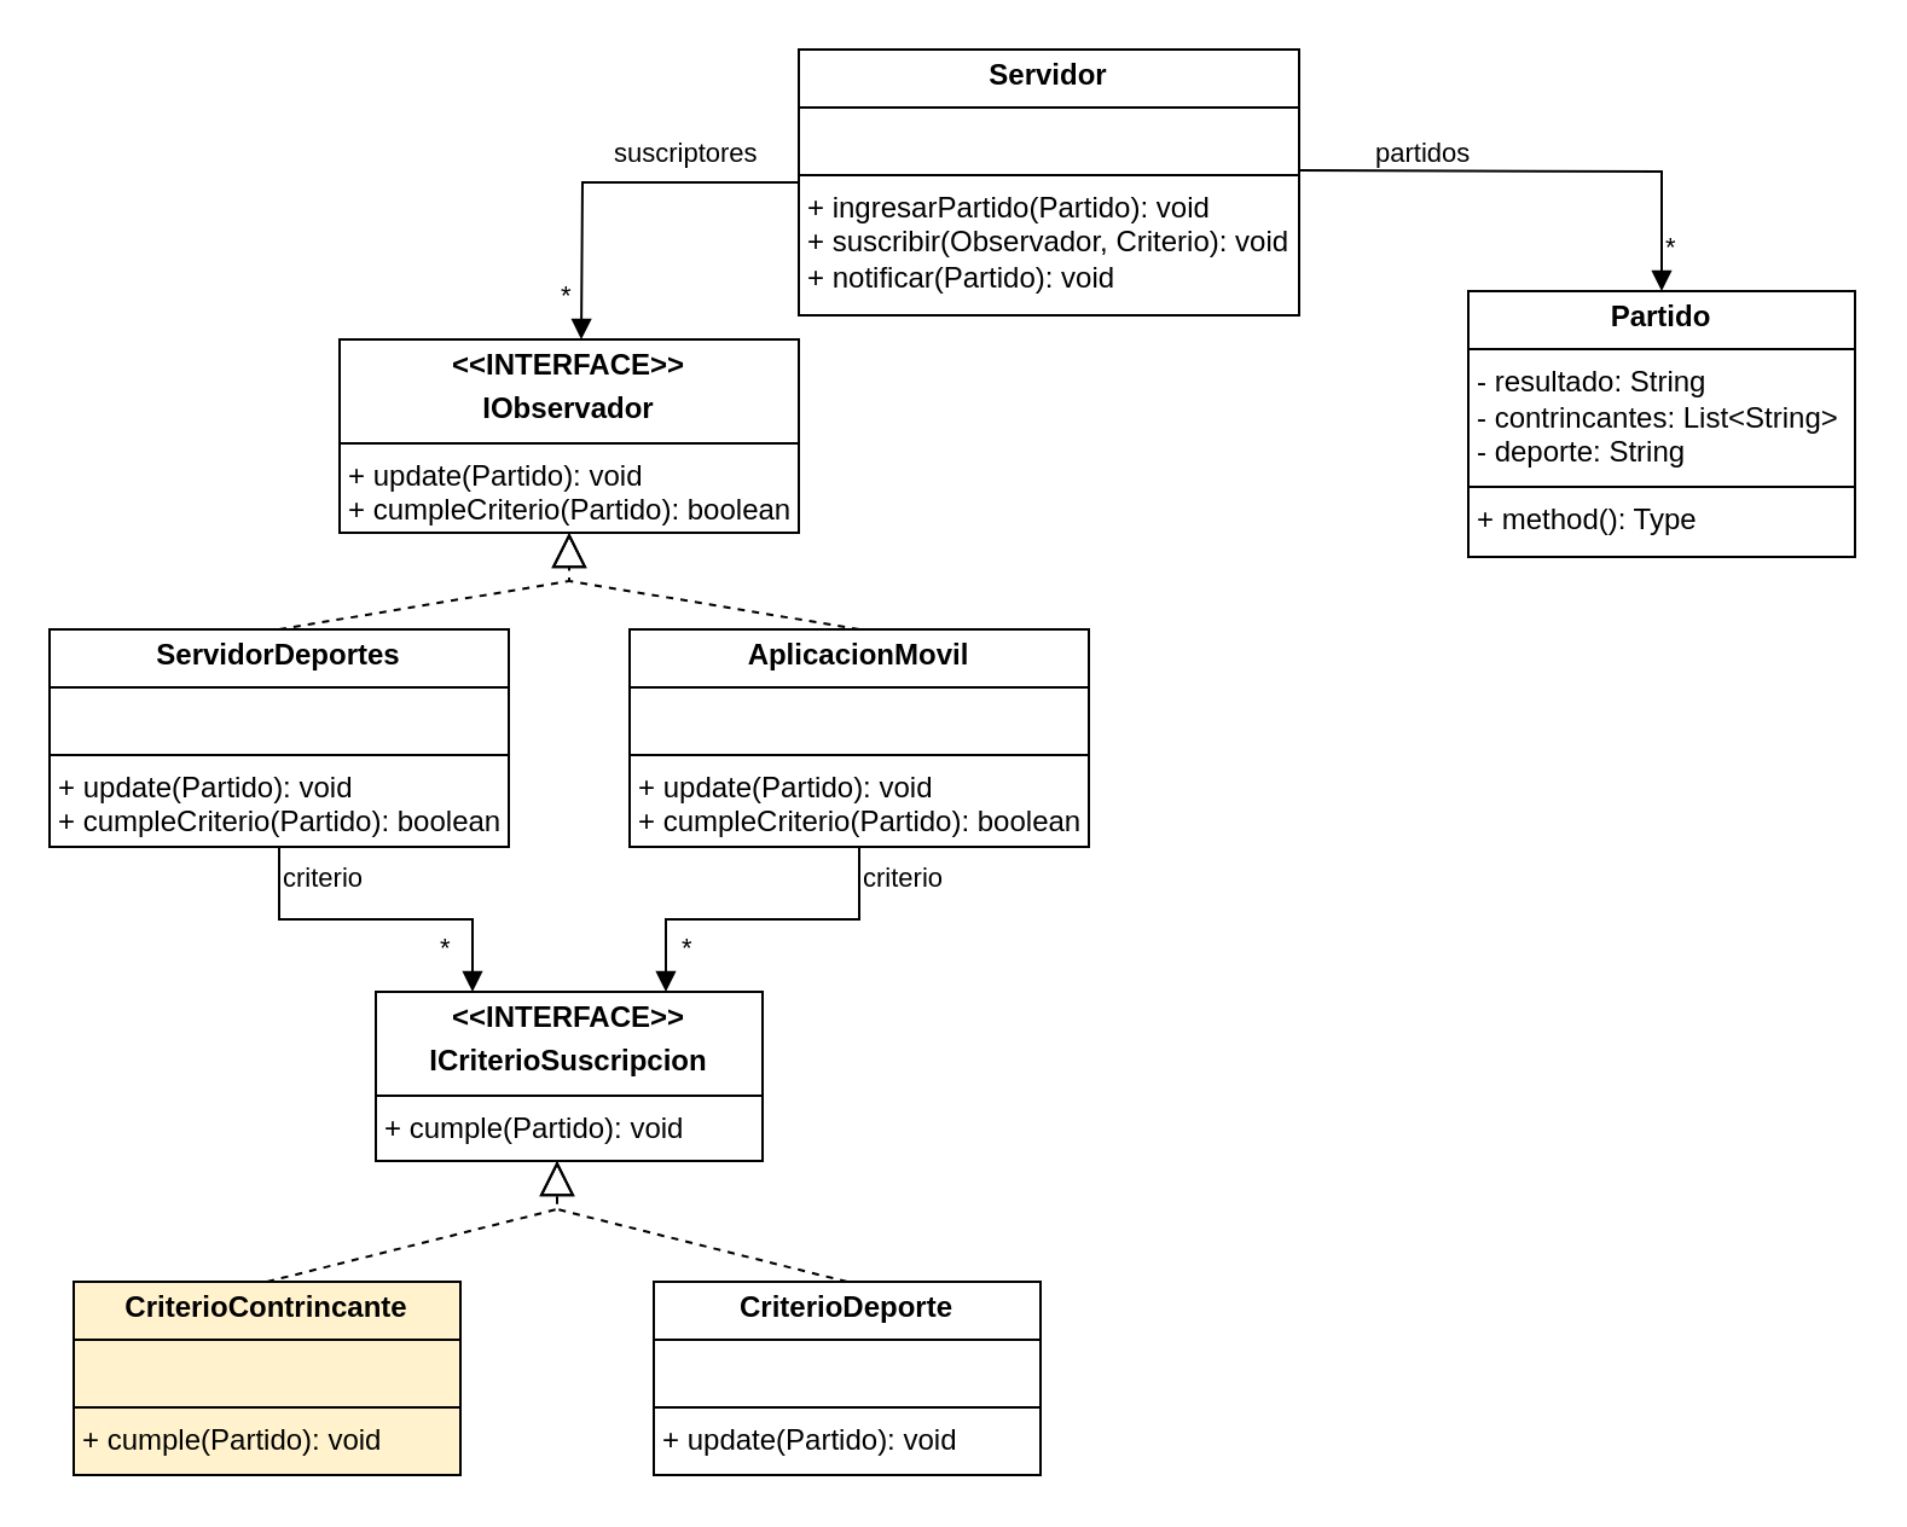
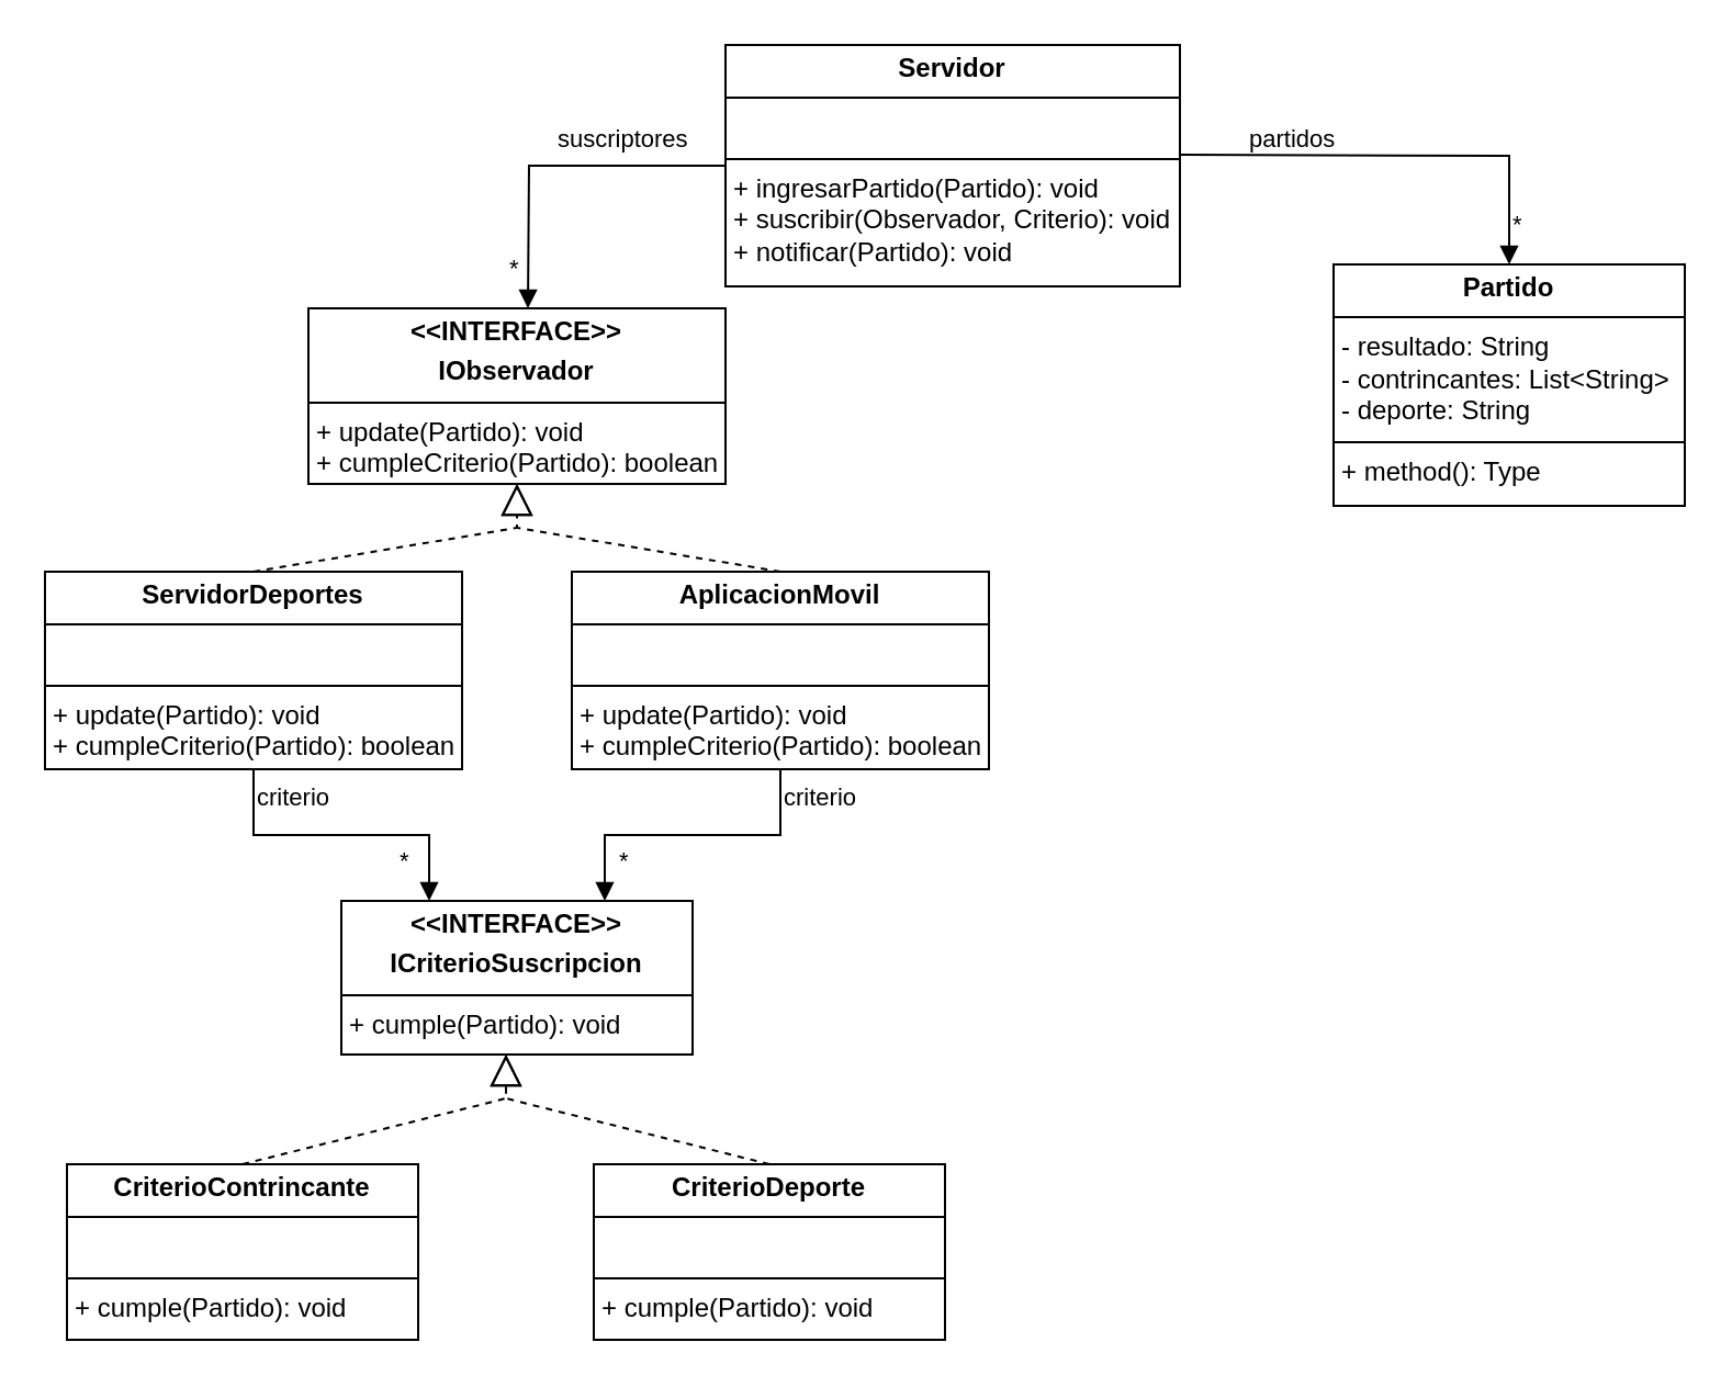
  <mxCell id="0" />
  <mxCell id="1" parent="0" />
  <mxCell id="2" value="&lt;p style=&quot;margin:0px;margin-top:4px;text-align:center;&quot;&gt;&lt;b&gt;Partido&lt;/b&gt;&lt;/p&gt;&lt;hr size=&quot;1&quot; style=&quot;border-style:solid;&quot;&gt;&lt;p style=&quot;margin:0px;margin-left:4px;&quot;&gt;- resultado: String&lt;/p&gt;&lt;p style=&quot;margin:0px;margin-left:4px;&quot;&gt;- contrincantes: List&amp;lt;String&amp;gt;&lt;/p&gt;&lt;p style=&quot;margin:0px;margin-left:4px;&quot;&gt;- deporte: String&lt;/p&gt;&lt;hr size=&quot;1&quot; style=&quot;border-style:solid;&quot;&gt;&lt;p style=&quot;margin:0px;margin-left:4px;&quot;&gt;+ method(): Type&lt;/p&gt;" style="verticalAlign=top;align=left;overflow=fill;html=1;whiteSpace=wrap;" parent="1" vertex="1"><mxGeometry x="607" y="120" width="160" height="110" as="geometry" /></mxCell>
  <mxCell id="3" value="&lt;p style=&quot;margin:0px;margin-top:4px;text-align:center;&quot;&gt;&lt;b style=&quot;background-color: transparent; color: light-dark(rgb(0, 0, 0), rgb(255, 255, 255));&quot;&gt;Servidor&lt;/b&gt;&lt;/p&gt;&lt;hr size=&quot;1&quot; style=&quot;border-style:solid;&quot;&gt;&lt;p style=&quot;margin:0px;margin-left:4px;&quot;&gt;&lt;br&gt;&lt;/p&gt;&lt;hr size=&quot;1&quot; style=&quot;border-style:solid;&quot;&gt;&lt;p style=&quot;margin:0px;margin-left:4px;&quot;&gt;+ ingresarPartido(Partido): void&lt;/p&gt;&lt;p style=&quot;margin:0px;margin-left:4px;&quot;&gt;+ suscribir(Observador, Criterio): void&lt;/p&gt;&lt;p style=&quot;margin:0px;margin-left:4px;&quot;&gt;+ notificar(Partido): void&lt;/p&gt;" style="verticalAlign=top;align=left;overflow=fill;html=1;whiteSpace=wrap;" parent="1" vertex="1"><mxGeometry x="330" y="20" width="207" height="110" as="geometry" /></mxCell>
  <mxCell id="4" value="partidos" style="endArrow=block;endFill=1;html=1;edgeStyle=orthogonalEdgeStyle;align=left;verticalAlign=top;rounded=0;entryX=0.5;entryY=0;entryDx=0;entryDy=0;" parent="1" target="2" edge="1"><mxGeometry x="-0.7" y="20" relative="1" as="geometry"><mxPoint x="537" y="70" as="sourcePoint" /><mxPoint x="697" y="70" as="targetPoint" /><mxPoint as="offset" /></mxGeometry></mxCell>
  <mxCell id="5" value="*" style="edgeLabel;resizable=0;html=1;align=left;verticalAlign=bottom;" parent="4" connectable="0" vertex="1"><mxGeometry x="-1" relative="1" as="geometry"><mxPoint x="150" y="40" as="offset" /></mxGeometry></mxCell>
  <mxCell id="6" value="suscriptores" style="endArrow=block;endFill=1;html=1;edgeStyle=orthogonalEdgeStyle;align=left;verticalAlign=top;rounded=0;exitX=0;exitY=0.5;exitDx=0;exitDy=0;" parent="1" source="3" edge="1"><mxGeometry x="0.012" y="-25" relative="1" as="geometry"><mxPoint x="20" y="160" as="sourcePoint" /><mxPoint x="240" y="140" as="targetPoint" /><mxPoint as="offset" /></mxGeometry></mxCell>
  <mxCell id="7" value="*" style="edgeLabel;resizable=0;html=1;align=left;verticalAlign=bottom;" parent="6" connectable="0" vertex="1"><mxGeometry x="-1" relative="1" as="geometry"><mxPoint x="-100" y="55" as="offset" /></mxGeometry></mxCell>
  <mxCell id="8" value="&lt;p style=&quot;margin:0px;margin-top:4px;text-align:center;&quot;&gt;&lt;b&gt;&amp;lt;&amp;lt;INTERFACE&amp;gt;&amp;gt;&lt;/b&gt;&lt;/p&gt;&lt;p style=&quot;margin:0px;margin-top:4px;text-align:center;&quot;&gt;&lt;b&gt;ICriterioSuscripcion&lt;/b&gt;&lt;/p&gt;&lt;hr size=&quot;1&quot; style=&quot;border-style:solid;&quot;&gt;&lt;p style=&quot;margin:0px;margin-left:4px;&quot;&gt;+ cumple(Partido): void&lt;/p&gt;" style="verticalAlign=top;align=left;overflow=fill;html=1;whiteSpace=wrap;" parent="1" vertex="1"><mxGeometry x="155" y="410" width="160" height="70" as="geometry" /></mxCell>
  <mxCell id="9" value="&lt;p style=&quot;margin:0px;margin-top:4px;text-align:center;&quot;&gt;&lt;b&gt;&amp;lt;&amp;lt;INTERFACE&amp;gt;&amp;gt;&lt;/b&gt;&lt;/p&gt;&lt;p style=&quot;margin:0px;margin-top:4px;text-align:center;&quot;&gt;&lt;b&gt;IObservador&lt;/b&gt;&lt;/p&gt;&lt;hr size=&quot;1&quot; style=&quot;border-style:solid;&quot;&gt;&lt;p style=&quot;margin:0px;margin-left:4px;&quot;&gt;+ update(Partido): void&lt;/p&gt;&lt;p style=&quot;margin:0px;margin-left:4px;&quot;&gt;+ cumpleCriterio(Partido): boolean&lt;/p&gt;" style="verticalAlign=top;align=left;overflow=fill;html=1;whiteSpace=wrap;" parent="1" vertex="1"><mxGeometry x="140" y="140" width="190" height="80" as="geometry" /></mxCell>
  <mxCell id="10" value="&lt;p style=&quot;margin:0px;margin-top:4px;text-align:center;&quot;&gt;&lt;b&gt;ServidorDeportes&lt;/b&gt;&lt;/p&gt;&lt;hr size=&quot;1&quot; style=&quot;border-style:solid;&quot;&gt;&lt;p style=&quot;margin:0px;margin-left:4px;&quot;&gt;&lt;br&gt;&lt;/p&gt;&lt;hr size=&quot;1&quot; style=&quot;border-style:solid;&quot;&gt;&lt;p style=&quot;margin: 0px 0px 0px 4px;&quot;&gt;+ update(Partido): void&lt;/p&gt;&lt;p style=&quot;margin: 0px 0px 0px 4px;&quot;&gt;+ cumpleCriterio(Partido): boolean&lt;/p&gt;" style="verticalAlign=top;align=left;overflow=fill;html=1;whiteSpace=wrap;" parent="1" vertex="1"><mxGeometry x="20" y="260" width="190" height="90" as="geometry" /></mxCell>
  <mxCell id="11" value="&lt;p style=&quot;margin:0px;margin-top:4px;text-align:center;&quot;&gt;&lt;b&gt;AplicacionMovil&lt;/b&gt;&lt;/p&gt;&lt;hr size=&quot;1&quot; style=&quot;border-style:solid;&quot;&gt;&lt;p style=&quot;margin:0px;margin-left:4px;&quot;&gt;&lt;br&gt;&lt;/p&gt;&lt;hr size=&quot;1&quot; style=&quot;border-style:solid;&quot;&gt;&lt;p style=&quot;margin: 0px 0px 0px 4px;&quot;&gt;+ update(Partido): void&lt;/p&gt;&lt;p style=&quot;margin: 0px 0px 0px 4px;&quot;&gt;+ cumpleCriterio(Partido): boolean&lt;/p&gt;" style="verticalAlign=top;align=left;overflow=fill;html=1;whiteSpace=wrap;" parent="1" vertex="1"><mxGeometry x="260" y="260" width="190" height="90" as="geometry" /></mxCell>
  <mxCell id="12" value="" style="endArrow=block;dashed=1;endFill=0;endSize=12;html=1;rounded=0;exitX=0.5;exitY=0;exitDx=0;exitDy=0;entryX=0.5;entryY=1;entryDx=0;entryDy=0;" parent="1" source="10" target="9" edge="1"><mxGeometry width="160" relative="1" as="geometry"><mxPoint x="260" y="300" as="sourcePoint" /><mxPoint x="420" y="300" as="targetPoint" /><Array as="points"><mxPoint x="235" y="240" /></Array></mxGeometry></mxCell>
  <mxCell id="13" value="" style="endArrow=block;dashed=1;endFill=0;endSize=12;html=1;rounded=0;exitX=0.5;exitY=0;exitDx=0;exitDy=0;entryX=0.5;entryY=1;entryDx=0;entryDy=0;" parent="1" source="11" target="9" edge="1"><mxGeometry width="160" relative="1" as="geometry"><mxPoint x="260" y="300" as="sourcePoint" /><mxPoint x="420" y="300" as="targetPoint" /><Array as="points"><mxPoint x="235" y="240" /></Array></mxGeometry></mxCell>
- <mxCell id="14" value="&lt;p style=&quot;margin:0px;margin-top:4px;text-align:center;&quot;&gt;&lt;b&gt;CriterioContrincante&lt;/b&gt;&lt;/p&gt;&lt;hr size=&quot;1&quot; style=&quot;border-style:solid;&quot;&gt;&lt;p style=&quot;margin:0px;margin-left:4px;&quot;&gt;&lt;br&gt;&lt;/p&gt;&lt;hr size=&quot;1&quot; style=&quot;border-style:solid;&quot;&gt;&lt;p style=&quot;margin:0px;margin-left:4px;&quot;&gt;+ cumple(Partido): void&lt;/p&gt;" style="verticalAlign=top;align=left;overflow=fill;html=1;whiteSpace=wrap;fillColor=#fff2cc;" parent="1" vertex="1"><mxGeometry x="30" y="530" width="160" height="80" as="geometry" /></mxCell>
- <mxCell id="15" value="&lt;p style=&quot;margin:0px;margin-top:4px;text-align:center;&quot;&gt;&lt;b&gt;CriterioDeporte&lt;/b&gt;&lt;/p&gt;&lt;hr size=&quot;1&quot; style=&quot;border-style:solid;&quot;&gt;&lt;p style=&quot;margin:0px;margin-left:4px;&quot;&gt;&lt;br&gt;&lt;/p&gt;&lt;hr size=&quot;1&quot; style=&quot;border-style:solid;&quot;&gt;&lt;p style=&quot;margin:0px;margin-left:4px;&quot;&gt;+ update(Partido): void&lt;/p&gt;" style="verticalAlign=top;align=left;overflow=fill;html=1;whiteSpace=wrap;" parent="1" vertex="1"><mxGeometry x="270" y="530" width="160" height="80" as="geometry" /></mxCell>
+ <mxCell id="14" value="&lt;p style=&quot;margin:0px;margin-top:4px;text-align:center;&quot;&gt;&lt;b&gt;CriterioContrincante&lt;/b&gt;&lt;/p&gt;&lt;hr size=&quot;1&quot; style=&quot;border-style:solid;&quot;&gt;&lt;p style=&quot;margin:0px;margin-left:4px;&quot;&gt;&lt;br&gt;&lt;/p&gt;&lt;hr size=&quot;1&quot; style=&quot;border-style:solid;&quot;&gt;&lt;p style=&quot;margin:0px;margin-left:4px;&quot;&gt;+ cumple(Partido): void&lt;/p&gt;" style="verticalAlign=top;align=left;overflow=fill;html=1;whiteSpace=wrap;" parent="1" vertex="1"><mxGeometry x="30" y="530" width="160" height="80" as="geometry" /></mxCell>
+ <mxCell id="15" value="&lt;p style=&quot;margin:0px;margin-top:4px;text-align:center;&quot;&gt;&lt;b&gt;CriterioDeporte&lt;/b&gt;&lt;/p&gt;&lt;hr size=&quot;1&quot; style=&quot;border-style:solid;&quot;&gt;&lt;p style=&quot;margin:0px;margin-left:4px;&quot;&gt;&lt;br&gt;&lt;/p&gt;&lt;hr size=&quot;1&quot; style=&quot;border-style:solid;&quot;&gt;&lt;p style=&quot;margin:0px;margin-left:4px;&quot;&gt;+ cumple(Partido): void&lt;/p&gt;" style="verticalAlign=top;align=left;overflow=fill;html=1;whiteSpace=wrap;" parent="1" vertex="1"><mxGeometry x="270" y="530" width="160" height="80" as="geometry" /></mxCell>
  <mxCell id="16" value="criterio" style="endArrow=block;endFill=1;html=1;edgeStyle=orthogonalEdgeStyle;align=left;verticalAlign=top;rounded=0;exitX=0.5;exitY=1;exitDx=0;exitDy=0;entryX=0.25;entryY=0;entryDx=0;entryDy=0;" parent="1" source="10" target="8" edge="1"><mxGeometry x="-1" relative="1" as="geometry"><mxPoint x="260" y="390" as="sourcePoint" /><mxPoint x="235" y="410" as="targetPoint" /></mxGeometry></mxCell>
  <mxCell id="17" value="*" style="edgeLabel;resizable=0;html=1;align=left;verticalAlign=bottom;" parent="16" connectable="0" vertex="1"><mxGeometry x="-1" relative="1" as="geometry"><mxPoint x="65" y="50" as="offset" /></mxGeometry></mxCell>
  <mxCell id="18" value="criterio" style="endArrow=block;endFill=1;html=1;edgeStyle=orthogonalEdgeStyle;align=left;verticalAlign=top;rounded=0;exitX=0.5;exitY=1;exitDx=0;exitDy=0;entryX=0.75;entryY=0;entryDx=0;entryDy=0;" parent="1" source="11" target="8" edge="1"><mxGeometry x="-1" relative="1" as="geometry"><mxPoint x="260" y="380" as="sourcePoint" /><mxPoint x="380" y="440" as="targetPoint" /></mxGeometry></mxCell>
  <mxCell id="19" value="*" style="edgeLabel;resizable=0;html=1;align=left;verticalAlign=bottom;" parent="18" connectable="0" vertex="1"><mxGeometry x="-1" relative="1" as="geometry"><mxPoint x="-75" y="50" as="offset" /></mxGeometry></mxCell>
  <mxCell id="20" value="" style="endArrow=block;dashed=1;endFill=0;endSize=12;html=1;rounded=0;exitX=0.5;exitY=0;exitDx=0;exitDy=0;" parent="1" source="14" edge="1"><mxGeometry width="160" relative="1" as="geometry"><mxPoint x="110" y="530" as="sourcePoint" /><mxPoint x="230" y="480" as="targetPoint" /><Array as="points"><mxPoint x="230" y="500" /></Array></mxGeometry></mxCell>
  <mxCell id="21" value="" style="endArrow=block;dashed=1;endFill=0;endSize=12;html=1;rounded=0;exitX=0.5;exitY=0;exitDx=0;exitDy=0;" parent="1" source="15" edge="1"><mxGeometry width="160" relative="1" as="geometry"><mxPoint x="240" y="550" as="sourcePoint" /><mxPoint x="230" y="480" as="targetPoint" /><Array as="points"><mxPoint x="230" y="500" /></Array></mxGeometry></mxCell>
